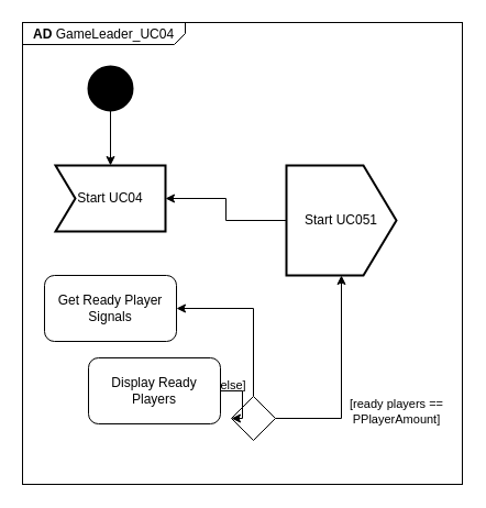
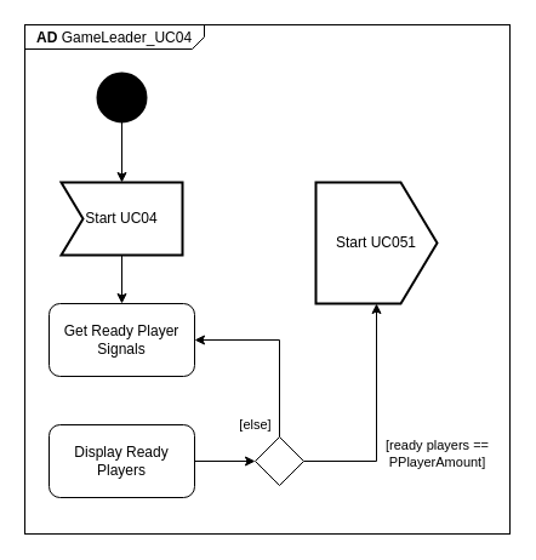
  <mxCell id="0" />
  <mxCell id="1" parent="0" />
  <mxCell id="2" value="&lt;p style=&quot;margin:0px;margin-top:4px;margin-left:10px;text-align:left;&quot;&gt;&lt;b&gt;AD &lt;/b&gt;GameLeader_UC04&lt;/p&gt;" style="html=1;shape=mxgraph.sysml.package;html=1;overflow=fill;whiteSpace=wrap;labelX=148;" vertex="1" parent="1"><mxGeometry x="20" y="20" width="400" height="420" as="geometry" /></mxCell>
  <mxCell id="3" style="edgeStyle=orthogonalEdgeStyle;rounded=0;orthogonalLoop=1;jettySize=auto;html=1;" edge="1" parent="1" source="4" target="6"><mxGeometry relative="1" as="geometry" /></mxCell>
  <mxCell id="4" value="" style="shape=ellipse;html=1;fillColor=strokeColor;strokeWidth=2;verticalLabelPosition=bottom;verticalAlignment=top;perimeter=ellipsePerimeter;" vertex="1" parent="1"><mxGeometry x="80" y="60" width="40" height="40" as="geometry" /></mxCell>
+ <mxCell id="5" style="edgeStyle=orthogonalEdgeStyle;rounded=0;orthogonalLoop=1;jettySize=auto;html=1;" edge="1" parent="1" source="6" target="7"><mxGeometry relative="1" as="geometry" /></mxCell>
  <mxCell id="6" value="Start UC04" style="html=1;shape=mxgraph.sysml.accEvent;strokeWidth=2;whiteSpace=wrap;align=center;" vertex="1" parent="1"><mxGeometry x="50" y="150" width="100" height="60" as="geometry" /></mxCell>
  <mxCell id="7" value="Get Ready Player Signals" style="shape=rect;html=1;rounded=1;whiteSpace=wrap;align=center;" vertex="1" parent="1"><mxGeometry x="40" y="250" width="120" height="60" as="geometry" /></mxCell>
  <mxCell id="8" value="[else]" style="edgeStyle=orthogonalEdgeStyle;rounded=0;orthogonalLoop=1;jettySize=auto;html=1;" edge="1" parent="1" source="10" target="7"><mxGeometry x="-0.866" y="20" relative="1" as="geometry"><Array as="points"><mxPoint x="230" y="280" /></Array><mxPoint as="offset" /></mxGeometry></mxCell>
  <mxCell id="9" value="[ready players == &lt;br&gt;PPlayerAmount]" style="edgeStyle=orthogonalEdgeStyle;rounded=0;orthogonalLoop=1;jettySize=auto;html=1;" edge="1" parent="1" source="10" target="14"><mxGeometry x="-0.304" y="-50" relative="1" as="geometry"><mxPoint as="offset" /></mxGeometry></mxCell>
  <mxCell id="10" value="" style="rhombus;whiteSpace=wrap;html=1;" vertex="1" parent="1"><mxGeometry x="210" y="360" width="40" height="40" as="geometry" /></mxCell>
  <mxCell id="11" style="edgeStyle=orthogonalEdgeStyle;rounded=0;orthogonalLoop=1;jettySize=auto;html=1;" edge="1" parent="1" source="12" target="10"><mxGeometry relative="1" as="geometry" /></mxCell>
- <mxCell id="12" value="Display Ready&lt;br&gt;Players" style="shape=rect;html=1;rounded=1;whiteSpace=wrap;align=center;" vertex="1" parent="1"><mxGeometry x="80" y="325" width="120" height="60" as="geometry" /></mxCell>
- <mxCell id="13" style="edgeStyle=orthogonalEdgeStyle;rounded=0;orthogonalLoop=1;jettySize=auto;html=1;" edge="1" parent="1" source="14" target="6"><mxGeometry relative="1" as="geometry" /></mxCell>
+ <mxCell id="12" value="Display Ready&lt;br&gt;Players" style="shape=rect;html=1;rounded=1;whiteSpace=wrap;align=center;" vertex="1" parent="1"><mxGeometry x="40" y="350" width="120" height="60" as="geometry" /></mxCell>
  <mxCell id="14" value="Start UC051" style="html=1;shape=mxgraph.sysml.sendSigAct;strokeWidth=2;whiteSpace=wrap;align=center;" vertex="1" parent="1"><mxGeometry x="260" y="150" width="100" height="100" as="geometry" /></mxCell>
